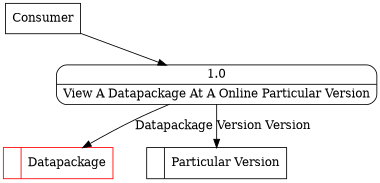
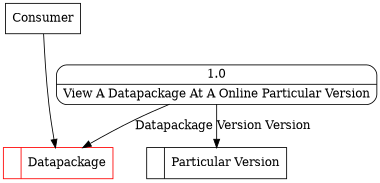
  digraph {
    node [shape=record]
    n1 [color=red label="<f0>  |<f1> Datapackage "]
    n2 [label="<f0>  |<f1> Particular Version "]
    n3 [label=Consumer shape=box]
    n4 [label="{<f0> 1.0|<f1> View A Datapackage At A Online Particular Version }" shape=Mrecord]
-   n3 -> n4
+   n3 -> n1
    n4 -> n1 [label=Datapackage]
    n4 -> n2 [label="Version Version"]
  }
